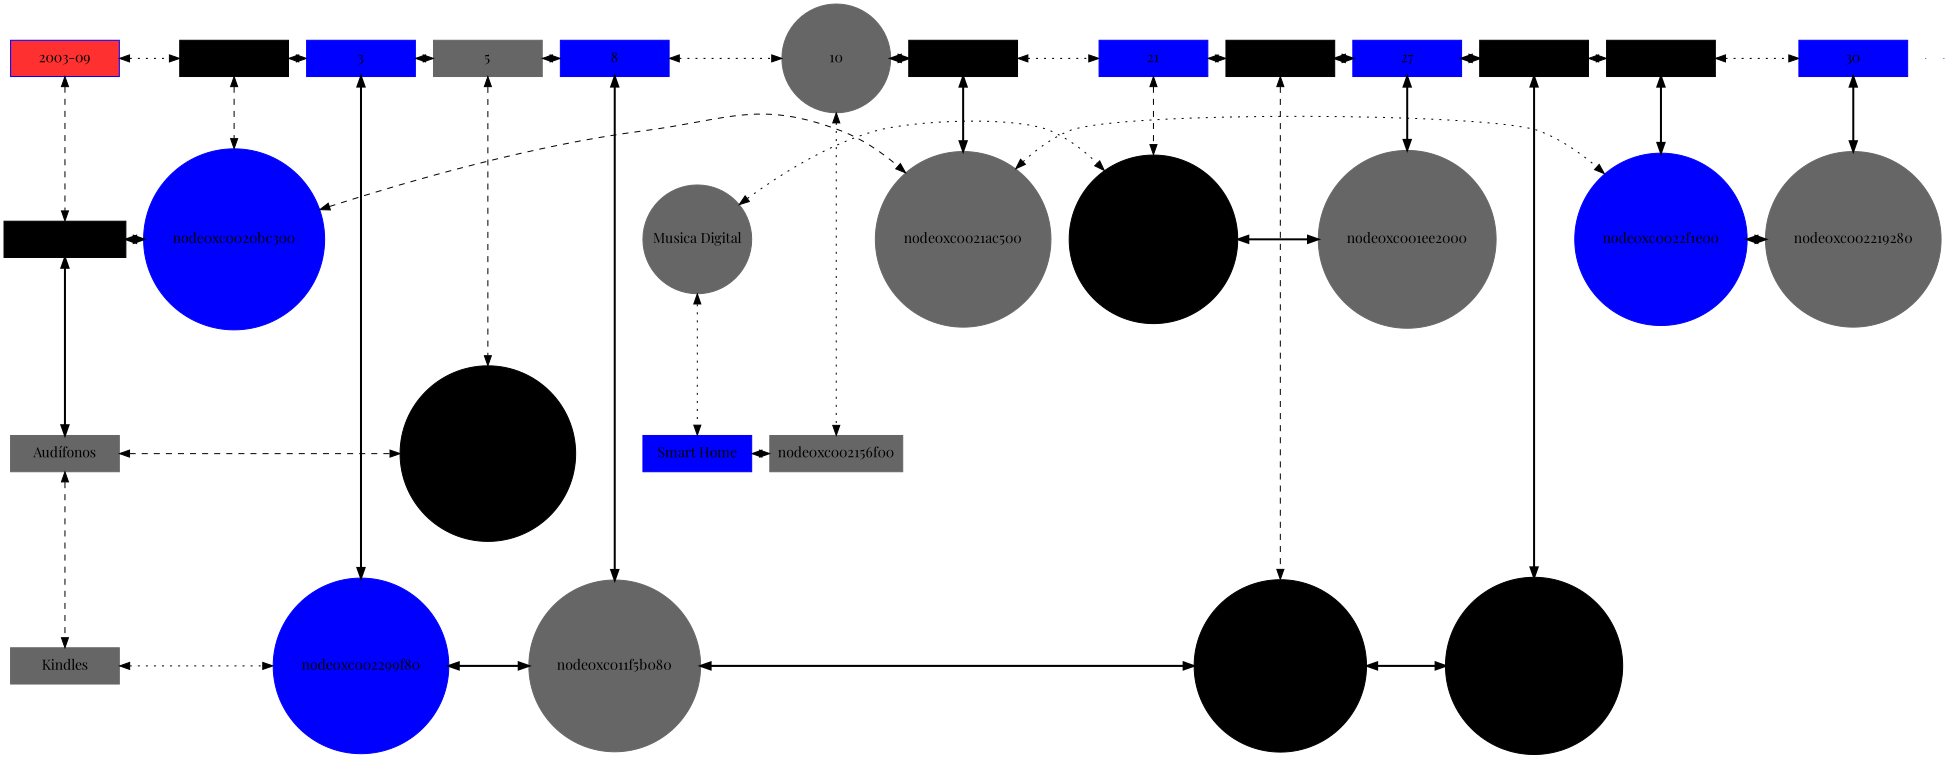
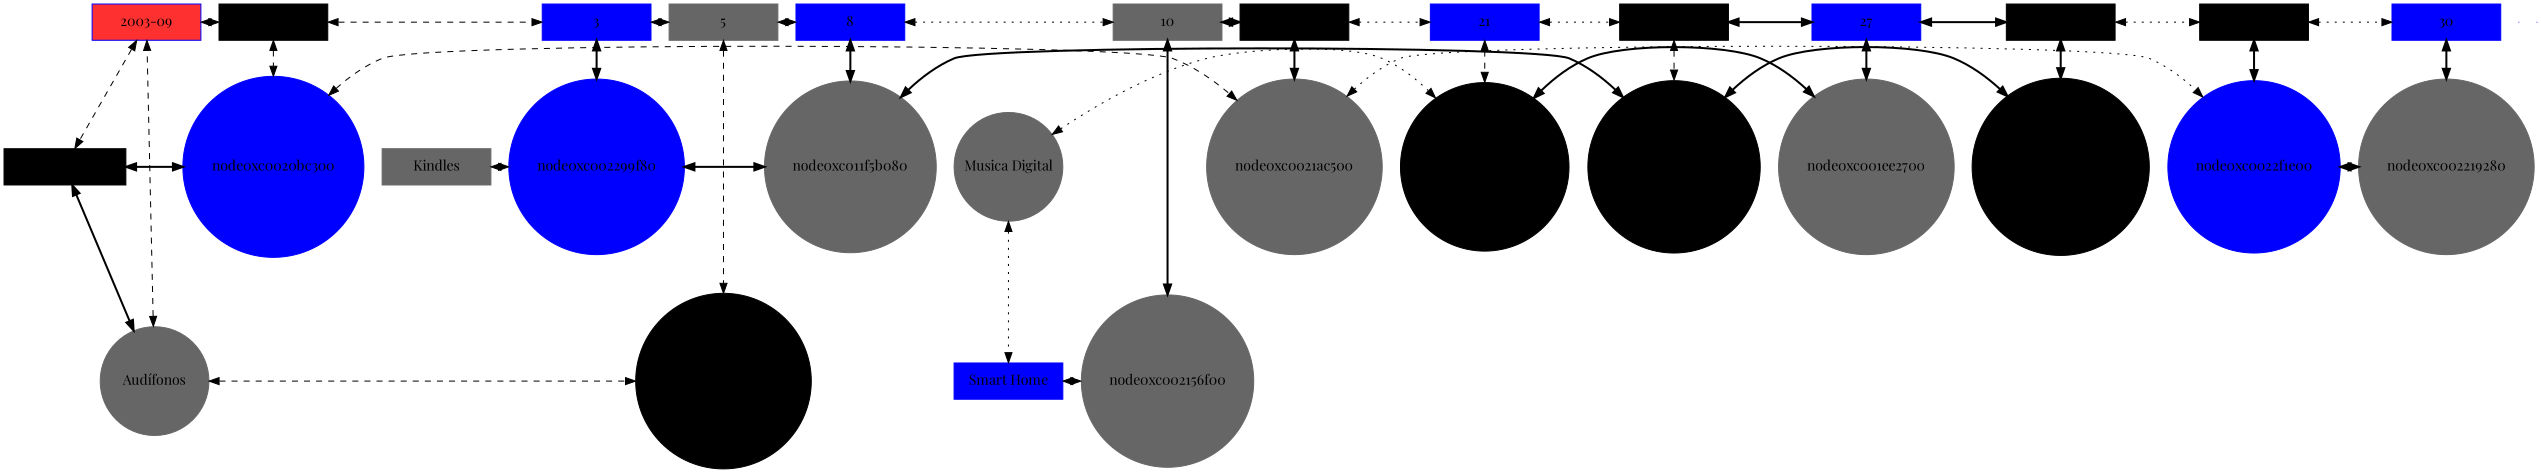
  digraph {
    fontname="Playfair Display"
    node [color=blue fontname="Playfair Display" group=1 shape=box style=filled]
    edge [dir=both fontname="Playfair Display" style=bold]
    n1 [fillcolor=firebrick1 label="2003-09" width=1.5]
    n2 [color=black group=2 label=2 width=1.5]
    node0xc002299f80 [group=3 shape=circle width=0.5]
    n4 [color=gray40 group=8 label=node0xc011f5b080 shape=circle width=0.5]
    n5 [group=3 label=3 width=1.5]
    n6 [color=gray40 group=5 label=5 width=1.5]
    n7 [group=8 label=8 width=1.5]
-   n8 [color=gray40 group=10 label=10 shape=circle width=1.5]
+   n8 [color=gray40 group=10 label=10 width=1.5]
    n9 [color=black group=12 label=12 width=1.5]
    n10 [group=21 label=21 width=1.5]
    n11 [color=black group=22 label=22 width=1.5]
    n12 [group=27 label=27 width=1.5]
    n13 [color=black group=28 label=28 width=1.5]
    n14 [color=black group=29 label=29 width=1.5]
    n15 [group=30 label=30 width=1.5]
    n16 [color=black label="Arte y Artesanias" width=1.5]
    node0xc0020bc300 [group=2 shape=circle width=0.5]
    node0xc0021ac500 [color=gray40 group=12 shape=circle width=0.5]
    node0xc0022f1e00 [group=29 shape=circle width=0.5]
    node0xc002219280 [color=gray40 group=30 shape=circle width=0.5]
-   n21 [color=gray40 label="Audífonos" width=1.5]
+   n21 [color=gray40 label="Audífonos" shape=circle width=1.5]
    node0xc001f01b00 [color=black group=5 shape=circle width=0.5]
    n23 [color=gray40 label=Kindles width=1.5]
    node0xc002271100 [color=black group=22 shape=circle width=0.5]
    node0xc00216d780 [color=black group=28 shape=circle width=0.5]
    n26 [color=gray40 label="Musica Digital" shape=circle width=1.5]
    node0xc001ff9380 [color=black group=21 shape=circle width=0.5]
-   node0xc001ee2000 [color=gray40 group=27 shape=circle width=0.5]
+   node0xc001ee2000 [color=gray40 group=27 shape=circle width=0.5 label=node0xc001ee2700]
    n29 [label="Smart Home" width=1.5]
-   node0xc002156f00 [color=gray40 group=10 width=0.5]
+   node0xc002156f00 [color=gray40 group=10 shape=circle width=0.5]
    e0 [shape=point width=0 group="" style=""]
    e1 [shape=point width=0 group="" style=""]
    subgraph sub_1 {
      rank=same
      n1
      n2
    }
    subgraph sub_2 {
      rank=same
      node0xc002299f80
      n4
    }
    subgraph sub_3 {
      rank=same
      n2
      n5
    }
    subgraph sub_4 {
      rank=same
      n5
      n6
    }
    subgraph sub_5 {
      rank=same
      n6
      n7
    }
    subgraph sub_6 {
      rank=same
      n7
      n8
    }
    subgraph sub_7 {
      rank=same
      n8
      n9
    }
    subgraph sub_8 {
      rank=same
      n9
      n10
    }
    subgraph sub_9 {
      rank=same
      n10
      n11
    }
    subgraph sub_10 {
      rank=same
      n11
      n12
    }
    subgraph sub_11 {
      rank=same
      n12
      n13
    }
    subgraph sub_12 {
      rank=same
      n13
      n14
    }
    subgraph sub_13 {
      rank=same
      n14
      n15
    }
    subgraph sub_14 {
      rank=same
      n16
      node0xc0020bc300
    }
    subgraph sub_15 {
      rank=same
      node0xc0020bc300
      node0xc0021ac500
    }
    subgraph sub_16 {
      rank=same
      node0xc0021ac500
      node0xc0022f1e00
    }
    subgraph sub_17 {
      rank=same
      node0xc0022f1e00
      node0xc002219280
    }
    subgraph sub_18 {
      rank=same
      n21
      node0xc001f01b00
    }
    subgraph sub_19 {
      rank=same
      node0xc002299f80
      n23
    }
    subgraph sub_20 {
      rank=same
      n4
      node0xc002271100
    }
    subgraph sub_21 {
      rank=same
      node0xc002271100
      node0xc00216d780
    }
    subgraph sub_22 {
      rank=same
      n26
      node0xc001ff9380
    }
    subgraph sub_23 {
      rank=same
      node0xc001ff9380
      node0xc001ee2000
    }
    subgraph sub_24 {
      rank=same
      n29
      node0xc002156f00
    }
    n1 -> n2 [style=dotted]
    n1 -> n16 [style=dashed]
    n2 -> n5 [style=dashed]
    n2 -> node0xc0020bc300 [style=dashed]
    node0xc002299f80 -> n4
    n4 -> node0xc002271100
    n5 -> node0xc002299f80
    n5 -> n6 [style=dashed]
    n6 -> n7 [style=dotted]
    n6 -> node0xc001f01b00 [style=dashed]
    n7 -> n4
    n7 -> n8 [style=dotted]
    n8 -> n9
-   n8 -> node0xc002156f00 [style=dotted]
+   n8 -> node0xc002156f00
    n9 -> n10 [style=dotted]
    n9 -> node0xc0021ac500
    n10 -> n11 [style=dotted]
    n10 -> node0xc001ff9380 [style=dashed]
    n11 -> n12
    n11 -> node0xc002271100 [style=dashed]
    n12 -> n13
    n12 -> node0xc001ee2000
    n13 -> n14 [style=dotted]
    n13 -> node0xc00216d780
    n14 -> n15 [style=dotted]
    n14 -> node0xc0022f1e00
    n15 -> node0xc002219280
    n16 -> node0xc0020bc300
    n16 -> n21
    node0xc0020bc300 -> node0xc0021ac500 [style=dashed]
    node0xc0021ac500 -> node0xc0022f1e00 [style=dotted]
    node0xc0022f1e00 -> node0xc002219280
    n21 -> node0xc001f01b00 [style=dashed]
-   n21 -> n23 [style=dashed]
+   n21 -> n1 [style=dashed]
    n23 -> node0xc002299f80 [style=dotted]
    node0xc002271100 -> node0xc00216d780
    n26 -> node0xc001ff9380 [style=dotted]
    n26 -> n29 [style=dotted]
    node0xc001ff9380 -> node0xc001ee2000
    n29 -> node0xc002156f00 [style=dotted]
  }
